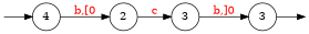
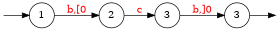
  digraph {
    rankdir=LR
    node [shape=circle]
    edge [fontcolor=red]
    Q0 [fixedsize=true height=0 style=invisible width=0]
-   n2 [label=4]
+   n2 [label=1]
    Q1 [fixedsize=true height=0 style=invisible width=0]
    n4 [label=3]
    n5 [label=3]
    n6 [label=2]
    Q0 -> n2 [fontcolor=""]
    n2 -> n6 [label="b,[0"]
    n4 -> n5 [label="b,]0"]
    n5 -> Q1 [fontcolor=""]
    n6 -> n4 [label=c]
  }
